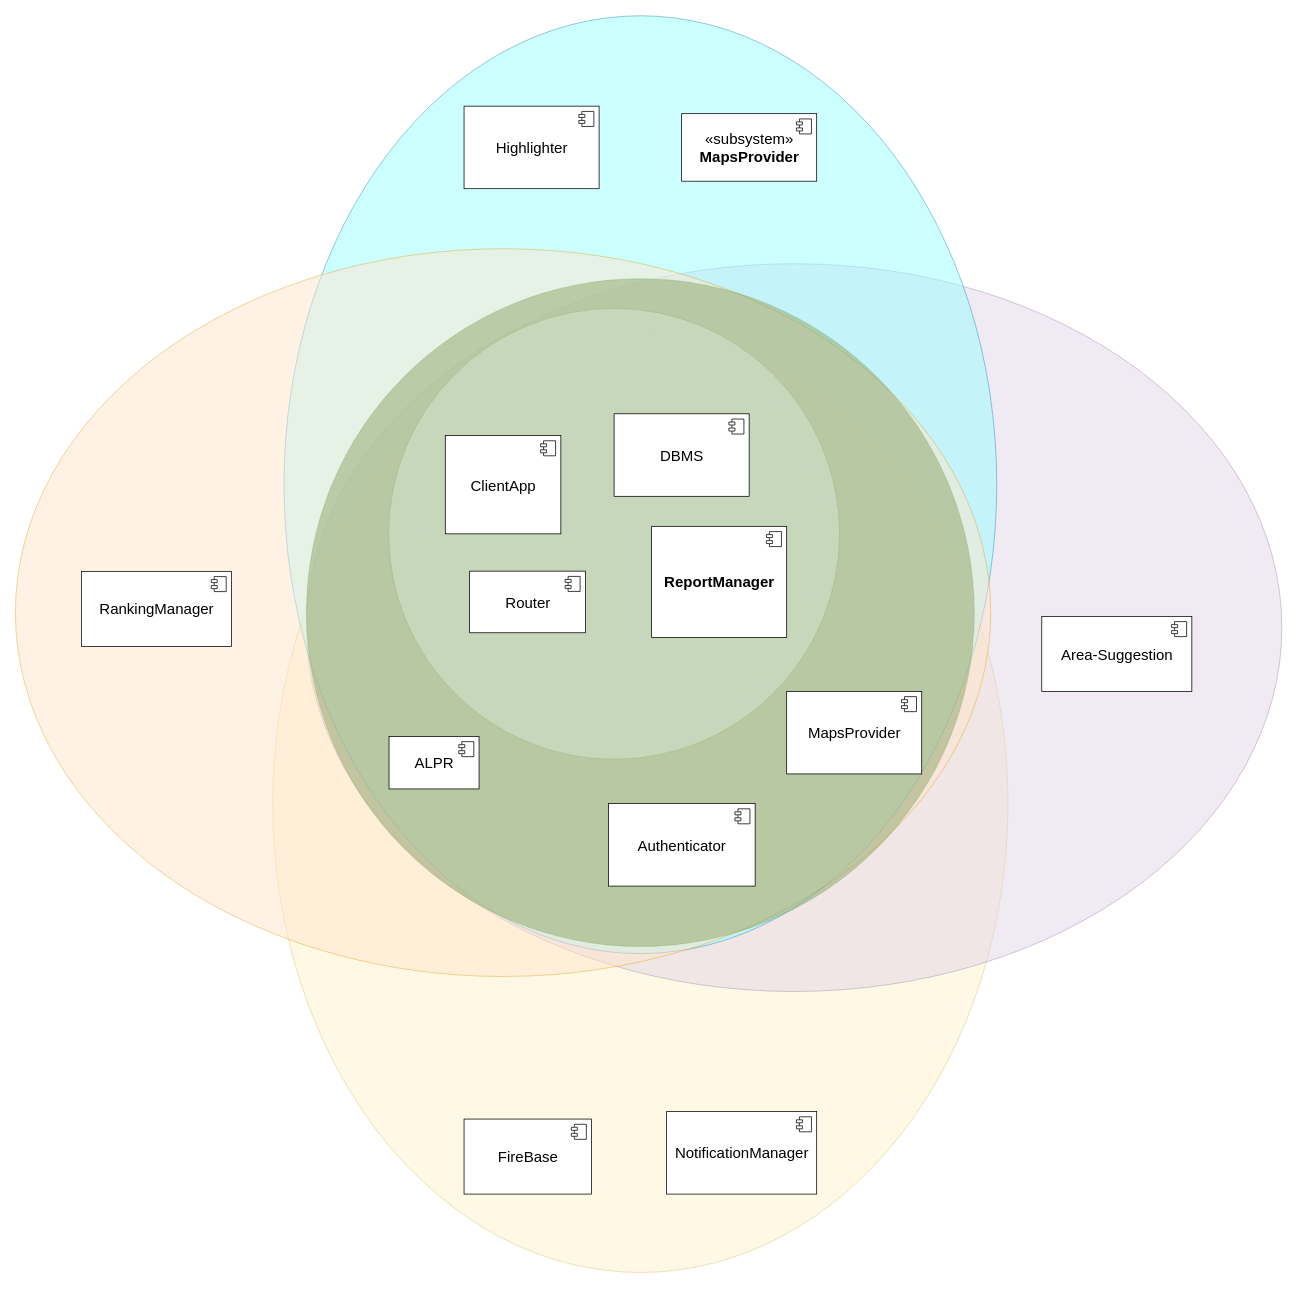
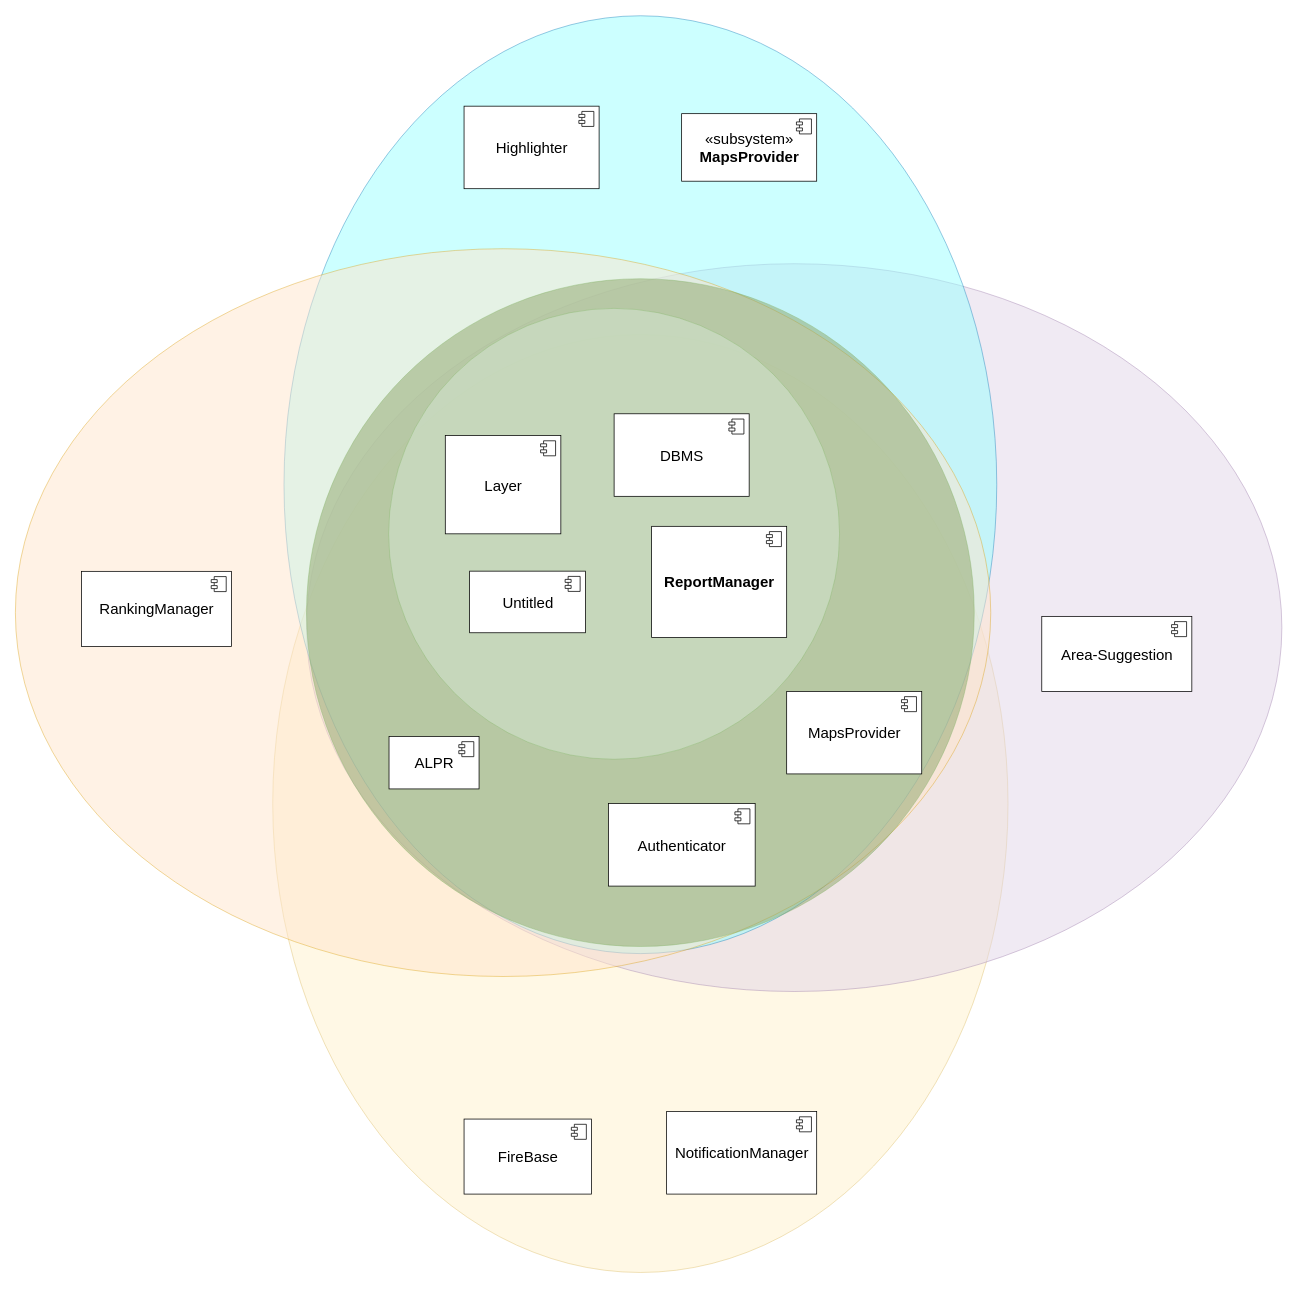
  <mxCell id="0" />
  <mxCell id="1" value="Untitled Layer" parent="0" />
  <mxCell id="2" value="" style="ellipse;whiteSpace=wrap;html=1;opacity=50;fillColor=#fff2cc;strokeColor=#d6b656;" vertex="1" parent="1"><mxGeometry x="363" y="445.5" width="980" height="1250" as="geometry" /></mxCell>
  <mxCell id="3" value="" style="ellipse;whiteSpace=wrap;html=1;opacity=50;fillColor=#e1d5e7;strokeColor=#9673a6;" vertex="1" parent="1"><mxGeometry x="408" y="351" width="1300" height="970" as="geometry" /></mxCell>
  <mxCell id="4" value="" style="ellipse;whiteSpace=wrap;html=1;opacity=50;fillColor=#99FFFF;strokeColor=#006EAF;fontColor=#ffffff;" vertex="1" parent="1"><mxGeometry x="378" y="20.5" width="950" height="1250" as="geometry" /></mxCell>
  <mxCell id="5" value="" style="ellipse;whiteSpace=wrap;html=1;opacity=50;fillColor=#ffe6cc;strokeColor=#d79b00;" vertex="1" parent="1"><mxGeometry x="20" y="331" width="1300" height="970" as="geometry" /></mxCell>
  <mxCell id="6" value="" style="ellipse;whiteSpace=wrap;html=1;aspect=fixed;opacity=50;fillColor=#8EA66A;strokeColor=#82b366;" vertex="1" parent="1"><mxGeometry x="408" y="371" width="890" height="890" as="geometry" /></mxCell>
  <mxCell id="7" value="" style="ellipse;whiteSpace=wrap;html=1;aspect=fixed;opacity=50;fillColor=#d5e8d4;strokeColor=#82b366;" vertex="1" parent="1"><mxGeometry x="517.5" y="410.5" width="601" height="601" as="geometry" /></mxCell>
  <mxCell id="8" value="Authenticator" style="html=1;fontSize=20;" parent="1" vertex="1"><mxGeometry x="810.439" y="1070.5" width="195.559" height="110" as="geometry" /></mxCell>
  <mxCell id="9" value="" style="shape=component;jettyWidth=8;jettyHeight=4;" parent="8" vertex="1"><mxGeometry x="1" width="20" height="20" relative="1" as="geometry"><mxPoint x="-27" y="7" as="offset" /></mxGeometry></mxCell>
  <mxCell id="10" value="Highlighter" style="html=1;fontSize=20;" parent="1" vertex="1"><mxGeometry x="618" y="141" width="180" height="110" as="geometry" /></mxCell>
  <mxCell id="11" value="" style="shape=component;jettyWidth=8;jettyHeight=4;" parent="10" vertex="1"><mxGeometry x="1" width="20" height="20" relative="1" as="geometry"><mxPoint x="-27" y="7" as="offset" /></mxGeometry></mxCell>
  <mxCell id="12" value="«subsystem»&lt;br style=&quot;font-size: 20px;&quot;&gt;&lt;b style=&quot;font-size: 20px;&quot;&gt;MapsProvider&lt;/b&gt;" style="html=1;fontSize=20;" parent="1" vertex="1"><mxGeometry x="908" y="151" width="180" height="90" as="geometry" /></mxCell>
  <mxCell id="13" value="" style="shape=component;jettyWidth=8;jettyHeight=4;" parent="12" vertex="1"><mxGeometry x="1" width="20" height="20" relative="1" as="geometry"><mxPoint x="-27" y="7" as="offset" /></mxGeometry></mxCell>
  <mxCell id="14" value="&lt;b style=&quot;font-size: 20px;&quot;&gt;ReportManager&lt;/b&gt;" style="html=1;fontSize=20;" parent="1" vertex="1"><mxGeometry x="868" y="701" width="180" height="148" as="geometry" /></mxCell>
  <mxCell id="15" value="" style="shape=component;jettyWidth=8;jettyHeight=4;" parent="14" vertex="1"><mxGeometry x="1" width="20" height="20" relative="1" as="geometry"><mxPoint x="-27" y="7" as="offset" /></mxGeometry></mxCell>
  <mxCell id="16" value="FireBase" style="html=1;fontSize=20;" parent="1" vertex="1"><mxGeometry x="618" y="1491" width="170" height="100" as="geometry" /></mxCell>
  <mxCell id="17" value="" style="shape=component;jettyWidth=8;jettyHeight=4;" parent="16" vertex="1"><mxGeometry x="1" width="20" height="20" relative="1" as="geometry"><mxPoint x="-27" y="7" as="offset" /></mxGeometry></mxCell>
  <mxCell id="18" value="DBMS" style="html=1;fontSize=20;" parent="1" vertex="1"><mxGeometry x="818" y="551" width="180" height="110" as="geometry" /></mxCell>
  <mxCell id="19" value="" style="shape=component;jettyWidth=8;jettyHeight=4;" parent="18" vertex="1"><mxGeometry x="1" width="20" height="20" relative="1" as="geometry"><mxPoint x="-27" y="7" as="offset" /></mxGeometry></mxCell>
- <mxCell id="20" value="&lt;font style=&quot;font-size: 20px&quot;&gt;ClientApp&lt;/font&gt;" style="html=1;" vertex="1" parent="1"><mxGeometry x="593" y="580" width="154" height="131" as="geometry" /></mxCell>
+ <mxCell id="20" value="&lt;font style=&quot;font-size: 20px&quot;&gt;Layer&lt;/font&gt;" style="html=1;" vertex="1" parent="1"><mxGeometry x="593" y="580" width="154" height="131" as="geometry" /></mxCell>
  <mxCell id="21" value="" style="shape=component;jettyWidth=8;jettyHeight=4;" vertex="1" parent="20"><mxGeometry x="1" width="20" height="20" relative="1" as="geometry"><mxPoint x="-27" y="7" as="offset" /></mxGeometry></mxCell>
  <mxCell id="22" parent="0" />
  <mxCell id="23" value="Area-Suggestion" style="html=1;fontSize=20;" parent="22" vertex="1"><mxGeometry x="1388" y="821" width="200" height="100" as="geometry" /></mxCell>
  <mxCell id="24" value="" style="shape=component;jettyWidth=8;jettyHeight=4;" parent="23" vertex="1"><mxGeometry x="1" width="20" height="20" relative="1" as="geometry"><mxPoint x="-27" y="7" as="offset" /></mxGeometry></mxCell>
  <mxCell id="25" value="RankingManager" style="html=1;fontSize=20;" parent="22" vertex="1"><mxGeometry x="108" y="761" width="200" height="100" as="geometry" /></mxCell>
  <mxCell id="26" value="" style="shape=component;jettyWidth=8;jettyHeight=4;" parent="25" vertex="1"><mxGeometry x="1" width="20" height="20" relative="1" as="geometry"><mxPoint x="-27" y="7" as="offset" /></mxGeometry></mxCell>
- <mxCell id="27" value="Router" style="html=1;fontSize=20;" parent="22" vertex="1"><mxGeometry x="625.429" y="760.737" width="154.286" height="82.105" as="geometry" /></mxCell>
+ <mxCell id="27" value="Untitled" style="html=1;fontSize=20;" parent="22" vertex="1"><mxGeometry x="625.429" y="760.737" width="154.286" height="82.105" as="geometry" /></mxCell>
  <mxCell id="28" value="" style="shape=component;jettyWidth=8;jettyHeight=4;" parent="27" vertex="1"><mxGeometry x="1" width="20" height="20" relative="1" as="geometry"><mxPoint x="-27" y="7" as="offset" /></mxGeometry></mxCell>
  <mxCell id="29" value="ALPR" style="html=1;fontSize=20;" parent="22" vertex="1"><mxGeometry x="518" y="981" width="120" height="70" as="geometry" /></mxCell>
  <mxCell id="30" value="" style="shape=component;jettyWidth=8;jettyHeight=4;" parent="29" vertex="1"><mxGeometry x="1" width="20" height="20" relative="1" as="geometry"><mxPoint x="-27" y="7" as="offset" /></mxGeometry></mxCell>
  <mxCell id="31" value="NotificationManager" style="html=1;fontSize=20;" parent="22" vertex="1"><mxGeometry x="888" y="1481" width="200" height="110" as="geometry" /></mxCell>
  <mxCell id="32" value="" style="shape=component;jettyWidth=8;jettyHeight=4;" parent="31" vertex="1"><mxGeometry x="1" width="20" height="20" relative="1" as="geometry"><mxPoint x="-27" y="7" as="offset" /></mxGeometry></mxCell>
  <mxCell id="33" value="ReportManager" parent="0" />
  <mxCell id="34" value="Suggestion" parent="0" />
  <mxCell id="35" value="MapsProvider" style="html=1;fontSize=20;" parent="34" vertex="1"><mxGeometry x="1048" y="921" width="180" height="110" as="geometry" /></mxCell>
  <mxCell id="36" value="" style="shape=component;jettyWidth=8;jettyHeight=4;" parent="35" vertex="1"><mxGeometry x="1" width="20" height="20" relative="1" as="geometry"><mxPoint x="-27" y="7" as="offset" /></mxGeometry></mxCell>
